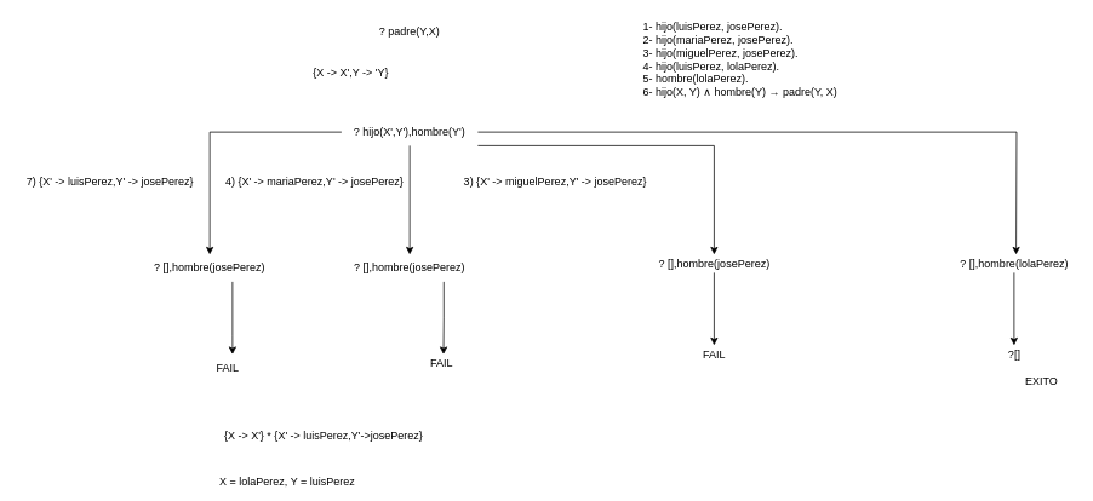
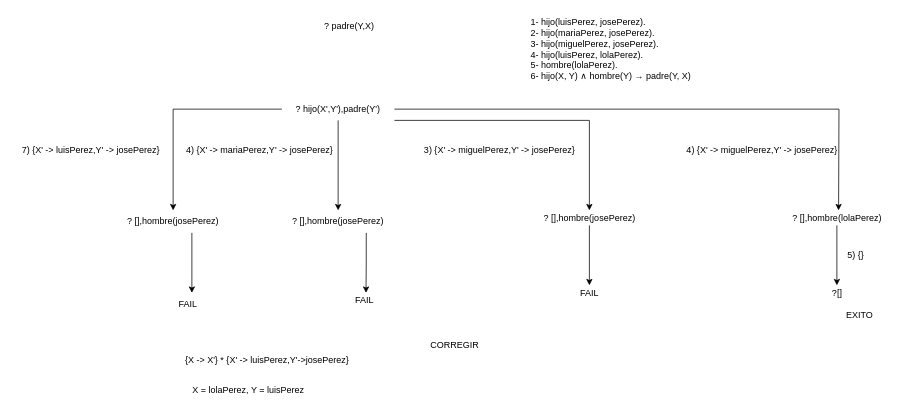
  <mxCell id="0" />
  <mxCell id="1" parent="0" />
- <mxCell id="2" value="? padre(Y,X)" style="text;html=1;strokeColor=none;fillColor=none;align=center;verticalAlign=middle;whiteSpace=wrap;rounded=0;" vertex="1" parent="1"><mxGeometry x="405" y="20" width="90" height="30" as="geometry" /></mxCell>
+ <mxCell id="2" value="? padre(Y,X)" style="text;html=1;strokeColor=none;fillColor=none;align=center;verticalAlign=middle;whiteSpace=wrap;rounded=0;" vertex="1" parent="1"><mxGeometry x="420" y="20" width="90" height="30" as="geometry" /></mxCell>
  <mxCell id="3" value="1- hijo(luisPerez, josePerez).&lt;br&gt;2- hijo(mariaPerez, josePerez).&lt;br&gt;3- hijo(miguelPerez, josePerez).&lt;br&gt;4- hijo(luisPerez, lolaPerez).&lt;br&gt;5- hombre(lolaPerez).&lt;br&gt;6- hijo(X, Y) ∧ hombre(Y) → padre(Y, X)" style="text;html=1;align=left;verticalAlign=middle;resizable=0;points=[];autosize=1;strokeColor=none;fillColor=none;" vertex="1" parent="1"><mxGeometry x="705" y="20" width="230" height="90" as="geometry" /></mxCell>
  <mxCell id="4" value="" style="edgeStyle=orthogonalEdgeStyle;rounded=0;orthogonalLoop=1;jettySize=auto;html=1;" edge="1" parent="1" source="8" target="11"><mxGeometry relative="1" as="geometry" /></mxCell>
  <mxCell id="5" value="" style="edgeStyle=orthogonalEdgeStyle;rounded=0;orthogonalLoop=1;jettySize=auto;html=1;" edge="1" parent="1" source="8" target="15"><mxGeometry relative="1" as="geometry" /></mxCell>
  <mxCell id="6" style="edgeStyle=orthogonalEdgeStyle;rounded=0;orthogonalLoop=1;jettySize=auto;html=1;exitX=1;exitY=1;exitDx=0;exitDy=0;" edge="1" parent="1" source="8"><mxGeometry relative="1" as="geometry"><mxPoint x="785" y="280" as="targetPoint" /><Array as="points"><mxPoint x="785" y="160" /></Array></mxGeometry></mxCell>
  <mxCell id="7" style="edgeStyle=orthogonalEdgeStyle;rounded=0;orthogonalLoop=1;jettySize=auto;html=1;exitX=1;exitY=0.5;exitDx=0;exitDy=0;" edge="1" parent="1" source="8"><mxGeometry relative="1" as="geometry"><mxPoint x="1117.286" y="280" as="targetPoint" /></mxGeometry></mxCell>
- <mxCell id="8" value="? hijo(X',Y'),&lt;span style=&quot;text-align: left&quot;&gt;hombre(Y')&lt;/span&gt;" style="text;html=1;strokeColor=none;fillColor=none;align=center;verticalAlign=middle;whiteSpace=wrap;rounded=0;" vertex="1" parent="1"><mxGeometry x="375" y="130" width="150" height="30" as="geometry" /></mxCell>
- <mxCell id="9" value="{X -&amp;gt; X',Y -&amp;gt; 'Y}" style="text;html=1;align=center;verticalAlign=middle;resizable=0;points=[];autosize=1;strokeColor=none;fillColor=none;" vertex="1" parent="1"><mxGeometry x="335" y="70" width="100" height="20" as="geometry" /></mxCell>
+ <mxCell id="8" value="? hijo(X',Y'),&lt;span style=&quot;text-align: left&quot;&gt;padre(Y')&lt;/span&gt;" style="text;html=1;strokeColor=none;fillColor=none;align=center;verticalAlign=middle;whiteSpace=wrap;rounded=0;" vertex="1" parent="1"><mxGeometry x="375" y="130" width="150" height="30" as="geometry" /></mxCell>
  <mxCell id="10" value="" style="edgeStyle=orthogonalEdgeStyle;rounded=0;orthogonalLoop=1;jettySize=auto;html=1;" edge="1" parent="1" source="11" target="13"><mxGeometry relative="1" as="geometry"><Array as="points"><mxPoint x="255" y="370" /><mxPoint x="255" y="370" /></Array></mxGeometry></mxCell>
  <mxCell id="11" value="&lt;div style=&quot;text-align: center&quot;&gt;&lt;span style=&quot;text-align: left&quot;&gt;? [],hombre(josePerez)&lt;/span&gt;&lt;/div&gt;" style="text;html=1;strokeColor=none;fillColor=none;align=center;verticalAlign=middle;whiteSpace=wrap;rounded=0;" vertex="1" parent="1"><mxGeometry x="155" y="280" width="150" height="30" as="geometry" /></mxCell>
  <mxCell id="12" value="7) {X' -&amp;gt; luisPerez,Y' -&amp;gt; josePerez}" style="text;html=1;align=center;verticalAlign=middle;resizable=0;points=[];autosize=1;strokeColor=none;fillColor=none;" vertex="1" parent="1"><mxGeometry x="20" y="190" width="200" height="20" as="geometry" /></mxCell>
  <mxCell id="13" value="FAIL" style="text;html=1;strokeColor=none;fillColor=none;align=center;verticalAlign=middle;whiteSpace=wrap;rounded=0;" vertex="1" parent="1"><mxGeometry x="175" y="390" width="150" height="30" as="geometry" /></mxCell>
  <mxCell id="14" style="edgeStyle=orthogonalEdgeStyle;rounded=0;orthogonalLoop=1;jettySize=auto;html=1;exitX=0.75;exitY=1;exitDx=0;exitDy=0;" edge="1" parent="1" source="15"><mxGeometry relative="1" as="geometry"><mxPoint x="487.167" y="390" as="targetPoint" /></mxGeometry></mxCell>
  <mxCell id="15" value="&lt;div style=&quot;text-align: center&quot;&gt;&lt;span style=&quot;text-align: left&quot;&gt;? [],hombre(josePerez)&lt;/span&gt;&lt;/div&gt;" style="text;html=1;strokeColor=none;fillColor=none;align=center;verticalAlign=middle;whiteSpace=wrap;rounded=0;" vertex="1" parent="1"><mxGeometry x="375" y="280" width="150" height="30" as="geometry" /></mxCell>
  <mxCell id="16" value="4) {X' -&amp;gt; mariaPerez,Y' -&amp;gt; josePerez}" style="text;html=1;align=center;verticalAlign=middle;resizable=0;points=[];autosize=1;strokeColor=none;fillColor=none;" vertex="1" parent="1"><mxGeometry x="240" y="190" width="210" height="20" as="geometry" /></mxCell>
  <mxCell id="17" value="FAIL" style="text;html=1;align=center;verticalAlign=middle;resizable=0;points=[];autosize=1;strokeColor=none;fillColor=none;" vertex="1" parent="1"><mxGeometry x="465" y="390" width="40" height="20" as="geometry" /></mxCell>
  <mxCell id="18" value="" style="edgeStyle=orthogonalEdgeStyle;rounded=0;orthogonalLoop=1;jettySize=auto;html=1;" edge="1" parent="1" source="19" target="21"><mxGeometry relative="1" as="geometry" /></mxCell>
  <mxCell id="19" value="? [],hombre(josePerez)" style="text;html=1;align=center;verticalAlign=middle;resizable=0;points=[];autosize=1;strokeColor=none;fillColor=none;" vertex="1" parent="1"><mxGeometry x="715" y="280" width="140" height="20" as="geometry" /></mxCell>
- <mxCell id="20" value="3) {X' -&amp;gt; miguelPerez,Y' -&amp;gt; josePerez}" style="text;html=1;align=center;verticalAlign=middle;resizable=0;points=[];autosize=1;strokeColor=none;fillColor=none;" vertex="1" parent="1"><mxGeometry x="500" y="190" width="220" height="20" as="geometry" /></mxCell>
+ <mxCell id="20" value="3) {X' -&amp;gt; miguelPerez,Y' -&amp;gt; josePerez}" style="text;html=1;align=center;verticalAlign=middle;resizable=0;points=[];autosize=1;strokeColor=none;fillColor=none;" vertex="1" parent="1"><mxGeometry x="555" y="190" width="220" height="20" as="geometry" /></mxCell>
  <mxCell id="21" value="FAIL" style="text;html=1;align=center;verticalAlign=middle;resizable=0;points=[];autosize=1;strokeColor=none;fillColor=none;" vertex="1" parent="1"><mxGeometry x="765" y="380" width="40" height="20" as="geometry" /></mxCell>
+ <mxCell id="22" value="4) {X' -&amp;gt; miguelPerez,Y' -&amp;gt; josePerez}" style="text;html=1;align=center;verticalAlign=middle;resizable=0;points=[];autosize=1;strokeColor=none;fillColor=none;" vertex="1" parent="1"><mxGeometry x="905" y="190" width="220" height="20" as="geometry" /></mxCell>
  <mxCell id="23" value="" style="edgeStyle=orthogonalEdgeStyle;rounded=0;orthogonalLoop=1;jettySize=auto;html=1;" edge="1" parent="1" source="24" target="25"><mxGeometry relative="1" as="geometry" /></mxCell>
  <mxCell id="24" value="? [],hombre(lolaPerez)" style="text;html=1;align=center;verticalAlign=middle;resizable=0;points=[];autosize=1;strokeColor=none;fillColor=none;" vertex="1" parent="1"><mxGeometry x="1050" y="280" width="130" height="20" as="geometry" /></mxCell>
  <mxCell id="25" value="?[]" style="text;html=1;align=center;verticalAlign=middle;resizable=0;points=[];autosize=1;strokeColor=none;fillColor=none;" vertex="1" parent="1"><mxGeometry x="1100" y="380" width="30" height="20" as="geometry" /></mxCell>
  <mxCell id="26" value="EXITO" style="text;html=1;align=center;verticalAlign=middle;resizable=0;points=[];autosize=1;strokeColor=none;fillColor=none;" vertex="1" parent="1"><mxGeometry x="1120" y="410" width="50" height="20" as="geometry" /></mxCell>
  <mxCell id="27" value="{X -&amp;gt; X'} * {X' -&amp;gt; luisPerez,Y'-&amp;gt;josePerez}" style="text;html=1;align=center;verticalAlign=middle;resizable=0;points=[];autosize=1;strokeColor=none;fillColor=none;" vertex="1" parent="1"><mxGeometry x="230" y="470" width="250" height="20" as="geometry" /></mxCell>
- <mxCell id="29" value="X = lolaPerez, Y = luisPerez" style="text;html=1;align=center;verticalAlign=middle;resizable=0;points=[];autosize=1;strokeColor=none;fillColor=none;" vertex="1" parent="1"><mxGeometry x="235" y="520" width="160" height="20" as="geometry" /></mxCell>
+ <mxCell id="28" value="5) {}" style="text;html=1;align=center;verticalAlign=middle;resizable=0;points=[];autosize=1;strokeColor=none;fillColor=none;" vertex="1" parent="1"><mxGeometry x="1120" y="330" width="40" height="20" as="geometry" /></mxCell>
+ <mxCell id="29" value="X = lolaPerez, Y = luisPerez" style="text;html=1;align=center;verticalAlign=middle;resizable=0;points=[];autosize=1;strokeColor=none;fillColor=none;" vertex="1" parent="1"><mxGeometry x="250" y="510" width="160" height="20" as="geometry" /></mxCell>
+ <mxCell id="30" value="CORREGIR" style="text;html=1;align=center;verticalAlign=middle;resizable=0;points=[];autosize=1;strokeColor=none;fillColor=none;" vertex="1" parent="1"><mxGeometry x="565" y="450" width="80" height="20" as="geometry" /></mxCell>
